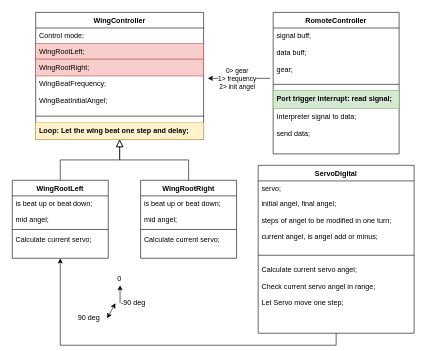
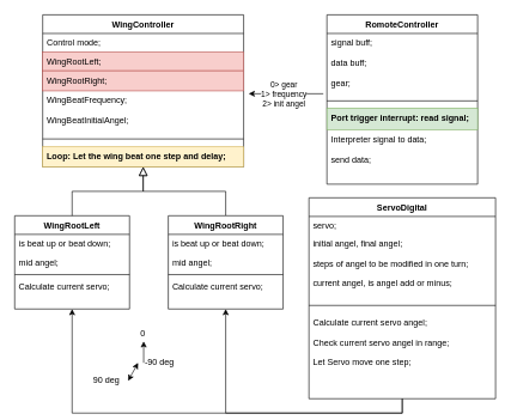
  <mxCell id="0" />
  <mxCell id="1" parent="0" />
  <mxCell id="2" value="WingController" style="swimlane;fontStyle=1;align=center;verticalAlign=top;childLayout=stackLayout;horizontal=1;startSize=26;horizontalStack=0;resizeParent=1;resizeLast=0;collapsible=1;marginBottom=0;rounded=0;shadow=0;strokeWidth=1;" parent="1" vertex="1"><mxGeometry x="59" y="20" width="280" height="212" as="geometry"><mxRectangle x="230" y="140" width="160" height="26" as="alternateBounds" /></mxGeometry></mxCell>
  <mxCell id="3" value="Control mode;" style="text;align=left;verticalAlign=top;spacingLeft=4;spacingRight=4;overflow=hidden;rotatable=0;points=[[0,0.5],[1,0.5]];portConstraint=eastwest;" vertex="1" parent="2"><mxGeometry y="26" width="280" height="26" as="geometry" /></mxCell>
  <mxCell id="4" value="WingRootLeft;" style="text;align=left;verticalAlign=top;spacingLeft=4;spacingRight=4;overflow=hidden;rotatable=0;points=[[0,0.5],[1,0.5]];portConstraint=eastwest;fillColor=#f8cecc;strokeColor=#b85450;" parent="2" vertex="1"><mxGeometry y="52" width="280" height="26" as="geometry" /></mxCell>
  <mxCell id="5" value="WingRootRight;" style="text;align=left;verticalAlign=top;spacingLeft=4;spacingRight=4;overflow=hidden;rotatable=0;points=[[0,0.5],[1,0.5]];portConstraint=eastwest;rounded=0;shadow=0;html=0;fillColor=#f8cecc;strokeColor=#b85450;" vertex="1" parent="2"><mxGeometry y="78" width="280" height="28" as="geometry" /></mxCell>
  <mxCell id="6" value="WingBeatFrequency;" style="text;align=left;verticalAlign=top;spacingLeft=4;spacingRight=4;overflow=hidden;rotatable=0;points=[[0,0.5],[1,0.5]];portConstraint=eastwest;rounded=0;shadow=0;html=0;" parent="2" vertex="1"><mxGeometry y="106" width="280" height="28" as="geometry" /></mxCell>
  <mxCell id="7" value="WingBeatInitialAngel;" style="text;align=left;verticalAlign=top;spacingLeft=4;spacingRight=4;overflow=hidden;rotatable=0;points=[[0,0.5],[1,0.5]];portConstraint=eastwest;rounded=0;shadow=0;html=0;" vertex="1" parent="2"><mxGeometry y="134" width="280" height="28" as="geometry" /></mxCell>
  <mxCell id="8" value="" style="line;html=1;strokeWidth=1;align=left;verticalAlign=middle;spacingTop=-1;spacingLeft=3;spacingRight=3;rotatable=0;labelPosition=right;points=[];portConstraint=eastwest;" parent="2" vertex="1"><mxGeometry y="162" width="280" height="22" as="geometry" /></mxCell>
  <mxCell id="9" value="Loop: Let the wing beat one step and delay;" style="text;align=left;verticalAlign=top;spacingLeft=4;spacingRight=4;overflow=hidden;rotatable=0;points=[[0,0.5],[1,0.5]];portConstraint=eastwest;rounded=0;shadow=0;html=0;fillColor=#fff2cc;strokeColor=#d6b656;fontStyle=1" vertex="1" parent="2"><mxGeometry y="184" width="280" height="28" as="geometry" /></mxCell>
  <mxCell id="10" value="WingRootLeft" style="swimlane;fontStyle=1;align=center;verticalAlign=top;childLayout=stackLayout;horizontal=1;startSize=26;horizontalStack=0;resizeParent=1;resizeLast=0;collapsible=1;marginBottom=0;rounded=0;shadow=0;strokeWidth=1;" parent="1" vertex="1"><mxGeometry x="20" y="300" width="160" height="130" as="geometry"><mxRectangle x="130" y="380" width="160" height="26" as="alternateBounds" /></mxGeometry></mxCell>
  <mxCell id="11" value="is beat up or beat down;" style="text;align=left;verticalAlign=top;spacingLeft=4;spacingRight=4;overflow=hidden;rotatable=0;points=[[0,0.5],[1,0.5]];portConstraint=eastwest;" parent="10" vertex="1"><mxGeometry y="26" width="160" height="26" as="geometry" /></mxCell>
  <mxCell id="12" value="mid angel;  " style="text;align=left;verticalAlign=top;spacingLeft=4;spacingRight=4;overflow=hidden;rotatable=0;points=[[0,0.5],[1,0.5]];portConstraint=eastwest;rounded=0;shadow=0;html=0;" parent="10" vertex="1"><mxGeometry y="52" width="160" height="26" as="geometry" /></mxCell>
  <mxCell id="13" value="" style="line;html=1;strokeWidth=1;align=left;verticalAlign=middle;spacingTop=-1;spacingLeft=3;spacingRight=3;rotatable=0;labelPosition=right;points=[];portConstraint=eastwest;" parent="10" vertex="1"><mxGeometry y="78" width="160" height="8" as="geometry" /></mxCell>
  <mxCell id="14" value="Calculate current servo;" style="text;align=left;verticalAlign=top;spacingLeft=4;spacingRight=4;overflow=hidden;rotatable=0;points=[[0,0.5],[1,0.5]];portConstraint=eastwest;fontStyle=0" parent="10" vertex="1"><mxGeometry y="86" width="160" height="26" as="geometry" /></mxCell>
  <mxCell id="15" value="" style="endArrow=block;endSize=10;endFill=0;shadow=0;strokeWidth=1;rounded=0;edgeStyle=elbowEdgeStyle;elbow=vertical;" parent="1" source="10" target="2" edge="1"><mxGeometry width="160" relative="1" as="geometry"><mxPoint x="100" y="143" as="sourcePoint" /><mxPoint x="100" y="143" as="targetPoint" /></mxGeometry></mxCell>
  <mxCell id="16" value="" style="endArrow=block;endSize=10;endFill=0;shadow=0;strokeWidth=1;rounded=0;edgeStyle=elbowEdgeStyle;elbow=vertical;" parent="1" target="2" edge="1"><mxGeometry width="160" relative="1" as="geometry"><mxPoint x="314" y="300" as="sourcePoint" /><mxPoint x="210" y="211" as="targetPoint" /></mxGeometry></mxCell>
+ <mxCell id="17" style="edgeStyle=orthogonalEdgeStyle;rounded=0;orthogonalLoop=1;jettySize=auto;html=1;exitX=0.5;exitY=1;exitDx=0;exitDy=0;entryX=0.5;entryY=1;entryDx=0;entryDy=0;" edge="1" parent="1" source="19" target="24"><mxGeometry relative="1" as="geometry" /></mxCell>
  <mxCell id="18" style="edgeStyle=orthogonalEdgeStyle;rounded=0;orthogonalLoop=1;jettySize=auto;html=1;exitX=0.5;exitY=1;exitDx=0;exitDy=0;entryX=0.5;entryY=1;entryDx=0;entryDy=0;" edge="1" parent="1" source="19" target="10"><mxGeometry relative="1" as="geometry" /></mxCell>
  <mxCell id="19" value="ServoDigital" style="swimlane;fontStyle=1;align=center;verticalAlign=top;childLayout=stackLayout;horizontal=1;startSize=26;horizontalStack=0;resizeParent=1;resizeLast=0;collapsible=1;marginBottom=0;rounded=0;shadow=0;strokeWidth=1;" vertex="1" parent="1"><mxGeometry x="430" y="275" width="260" height="280" as="geometry"><mxRectangle x="130" y="380" width="160" height="26" as="alternateBounds" /></mxGeometry></mxCell>
  <mxCell id="20" value="servo;" style="text;align=left;verticalAlign=top;spacingLeft=4;spacingRight=4;overflow=hidden;rotatable=0;points=[[0,0.5],[1,0.5]];portConstraint=eastwest;rounded=0;shadow=0;html=0;" vertex="1" parent="19"><mxGeometry y="26" width="260" height="24" as="geometry" /></mxCell>
  <mxCell id="21" value="initial angel, final angel;&#10;&#10;steps of angel to be modified in one turn;  &#10;&#10;current angel, is angel add or minus;&#10;&#10;" style="text;align=left;verticalAlign=top;spacingLeft=4;spacingRight=4;overflow=hidden;rotatable=0;points=[[0,0.5],[1,0.5]];portConstraint=eastwest;rounded=0;shadow=0;html=0;" vertex="1" parent="19"><mxGeometry y="50" width="260" height="90" as="geometry" /></mxCell>
  <mxCell id="22" value="" style="line;html=1;strokeWidth=1;align=left;verticalAlign=middle;spacingTop=-1;spacingLeft=3;spacingRight=3;rotatable=0;labelPosition=right;points=[];portConstraint=eastwest;" vertex="1" parent="19"><mxGeometry y="140" width="260" height="20" as="geometry" /></mxCell>
  <mxCell id="23" value="Calculate current servo angel;&#10;&#10;Check current servo angel in range;&#10;&#10;Let Servo move one step;&#10;&#10;" style="text;align=left;verticalAlign=top;spacingLeft=4;spacingRight=4;overflow=hidden;rotatable=0;points=[[0,0.5],[1,0.5]];portConstraint=eastwest;rounded=0;shadow=0;html=0;" vertex="1" parent="19"><mxGeometry y="160" width="260" height="80" as="geometry" /></mxCell>
  <mxCell id="24" value="WingRootRight" style="swimlane;fontStyle=1;align=center;verticalAlign=top;childLayout=stackLayout;horizontal=1;startSize=26;horizontalStack=0;resizeParent=1;resizeLast=0;collapsible=1;marginBottom=0;rounded=0;shadow=0;strokeWidth=1;" vertex="1" parent="1"><mxGeometry x="234" y="300" width="160" height="130" as="geometry"><mxRectangle x="130" y="380" width="160" height="26" as="alternateBounds" /></mxGeometry></mxCell>
  <mxCell id="25" value="is beat up or beat down;" style="text;align=left;verticalAlign=top;spacingLeft=4;spacingRight=4;overflow=hidden;rotatable=0;points=[[0,0.5],[1,0.5]];portConstraint=eastwest;" vertex="1" parent="24"><mxGeometry y="26" width="160" height="26" as="geometry" /></mxCell>
  <mxCell id="26" value="mid angel;  " style="text;align=left;verticalAlign=top;spacingLeft=4;spacingRight=4;overflow=hidden;rotatable=0;points=[[0,0.5],[1,0.5]];portConstraint=eastwest;rounded=0;shadow=0;html=0;" vertex="1" parent="24"><mxGeometry y="52" width="160" height="26" as="geometry" /></mxCell>
  <mxCell id="27" value="" style="line;html=1;strokeWidth=1;align=left;verticalAlign=middle;spacingTop=-1;spacingLeft=3;spacingRight=3;rotatable=0;labelPosition=right;points=[];portConstraint=eastwest;" vertex="1" parent="24"><mxGeometry y="78" width="160" height="8" as="geometry" /></mxCell>
  <mxCell id="28" value="Calculate current servo;" style="text;align=left;verticalAlign=top;spacingLeft=4;spacingRight=4;overflow=hidden;rotatable=0;points=[[0,0.5],[1,0.5]];portConstraint=eastwest;fontStyle=0" vertex="1" parent="24"><mxGeometry y="86" width="160" height="26" as="geometry" /></mxCell>
  <mxCell id="29" value="RomoteController" style="swimlane;fontStyle=1;align=center;verticalAlign=top;childLayout=stackLayout;horizontal=1;startSize=26;horizontalStack=0;resizeParent=1;resizeLast=0;collapsible=1;marginBottom=0;rounded=0;shadow=0;strokeWidth=1;" vertex="1" parent="1"><mxGeometry x="455" y="20" width="210" height="236" as="geometry"><mxRectangle x="230" y="140" width="160" height="26" as="alternateBounds" /></mxGeometry></mxCell>
  <mxCell id="30" value="signal buff;" style="text;align=left;verticalAlign=top;spacingLeft=4;spacingRight=4;overflow=hidden;rotatable=0;points=[[0,0.5],[1,0.5]];portConstraint=eastwest;rounded=0;shadow=0;html=0;" vertex="1" parent="29"><mxGeometry y="26" width="210" height="28" as="geometry" /></mxCell>
  <mxCell id="31" value="data buff;" style="text;align=left;verticalAlign=top;spacingLeft=4;spacingRight=4;overflow=hidden;rotatable=0;points=[[0,0.5],[1,0.5]];portConstraint=eastwest;rounded=0;shadow=0;html=0;" vertex="1" parent="29"><mxGeometry y="54" width="210" height="28" as="geometry" /></mxCell>
  <mxCell id="32" value="gear;" style="text;align=left;verticalAlign=top;spacingLeft=4;spacingRight=4;overflow=hidden;rotatable=0;points=[[0,0.5],[1,0.5]];portConstraint=eastwest;rounded=0;shadow=0;html=0;" vertex="1" parent="29"><mxGeometry y="82" width="210" height="28" as="geometry" /></mxCell>
  <mxCell id="33" value="" style="line;html=1;strokeWidth=1;align=left;verticalAlign=middle;spacingTop=-1;spacingLeft=3;spacingRight=3;rotatable=0;labelPosition=right;points=[];portConstraint=eastwest;" vertex="1" parent="29"><mxGeometry y="110" width="210" height="20" as="geometry" /></mxCell>
  <mxCell id="34" value="Port trigger interrupt: read signal;" style="text;align=left;verticalAlign=top;spacingLeft=4;spacingRight=4;overflow=hidden;rotatable=0;points=[[0,0.5],[1,0.5]];portConstraint=eastwest;rounded=0;shadow=0;html=0;fillColor=#d5e8d4;strokeColor=#82b366;fontStyle=1" vertex="1" parent="29"><mxGeometry y="130" width="210" height="30" as="geometry" /></mxCell>
  <mxCell id="35" value="Interpreter signal to data;" style="text;align=left;verticalAlign=top;spacingLeft=4;spacingRight=4;overflow=hidden;rotatable=0;points=[[0,0.5],[1,0.5]];portConstraint=eastwest;rounded=0;shadow=0;html=0;" vertex="1" parent="29"><mxGeometry y="160" width="210" height="28" as="geometry" /></mxCell>
  <mxCell id="36" value="send data;" style="text;align=left;verticalAlign=top;spacingLeft=4;spacingRight=4;overflow=hidden;rotatable=0;points=[[0,0.5],[1,0.5]];portConstraint=eastwest;rounded=0;shadow=0;html=0;" vertex="1" parent="29"><mxGeometry y="188" width="210" height="28" as="geometry" /></mxCell>
  <mxCell id="37" value="" style="endArrow=classic;html=1;rounded=0;" edge="1" parent="1"><mxGeometry relative="1" as="geometry"><mxPoint x="450" y="130" as="sourcePoint" /><mxPoint x="346" y="130" as="targetPoint" /></mxGeometry></mxCell>
  <mxCell id="38" value="0&amp;gt; gear&lt;br&gt;1&amp;gt; frequency&lt;br&gt;2&amp;gt; init angel" style="edgeLabel;resizable=0;html=1;align=center;verticalAlign=middle;" connectable="0" vertex="1" parent="37"><mxGeometry relative="1" as="geometry"><mxPoint x="-4" as="offset" /></mxGeometry></mxCell>
  <mxCell id="39" value="0" style="text;html=1;strokeColor=none;fillColor=none;align=center;verticalAlign=middle;whiteSpace=wrap;rounded=0;" vertex="1" parent="1"><mxGeometry x="169" y="450" width="60" height="30" as="geometry" /></mxCell>
  <mxCell id="40" value="90 deg" style="text;html=1;strokeColor=none;fillColor=none;align=center;verticalAlign=middle;whiteSpace=wrap;rounded=0;" vertex="1" parent="1"><mxGeometry x="118" y="515" width="60" height="30" as="geometry" /></mxCell>
  <mxCell id="41" value="-90 deg" style="text;html=1;strokeColor=none;fillColor=none;align=center;verticalAlign=middle;whiteSpace=wrap;rounded=0;" vertex="1" parent="1"><mxGeometry x="192" y="490" width="60" height="30" as="geometry" /></mxCell>
  <mxCell id="42" value="" style="endArrow=classic;html=1;rounded=0;entryX=0.5;entryY=1;entryDx=0;entryDy=0;" edge="1" parent="1"><mxGeometry width="50" height="50" relative="1" as="geometry"><mxPoint x="199.69" y="505" as="sourcePoint" /><mxPoint x="199.69" y="475" as="targetPoint" /></mxGeometry></mxCell>
  <mxCell id="43" value="" style="endArrow=classic;startArrow=classic;html=1;rounded=0;exitX=1;exitY=0.5;exitDx=0;exitDy=0;entryX=0;entryY=0.5;entryDx=0;entryDy=0;" edge="1" source="40" target="41" parent="1"><mxGeometry width="50" height="50" relative="1" as="geometry"><mxPoint x="203" y="465" as="sourcePoint" /><mxPoint x="253" y="415" as="targetPoint" /></mxGeometry></mxCell>
